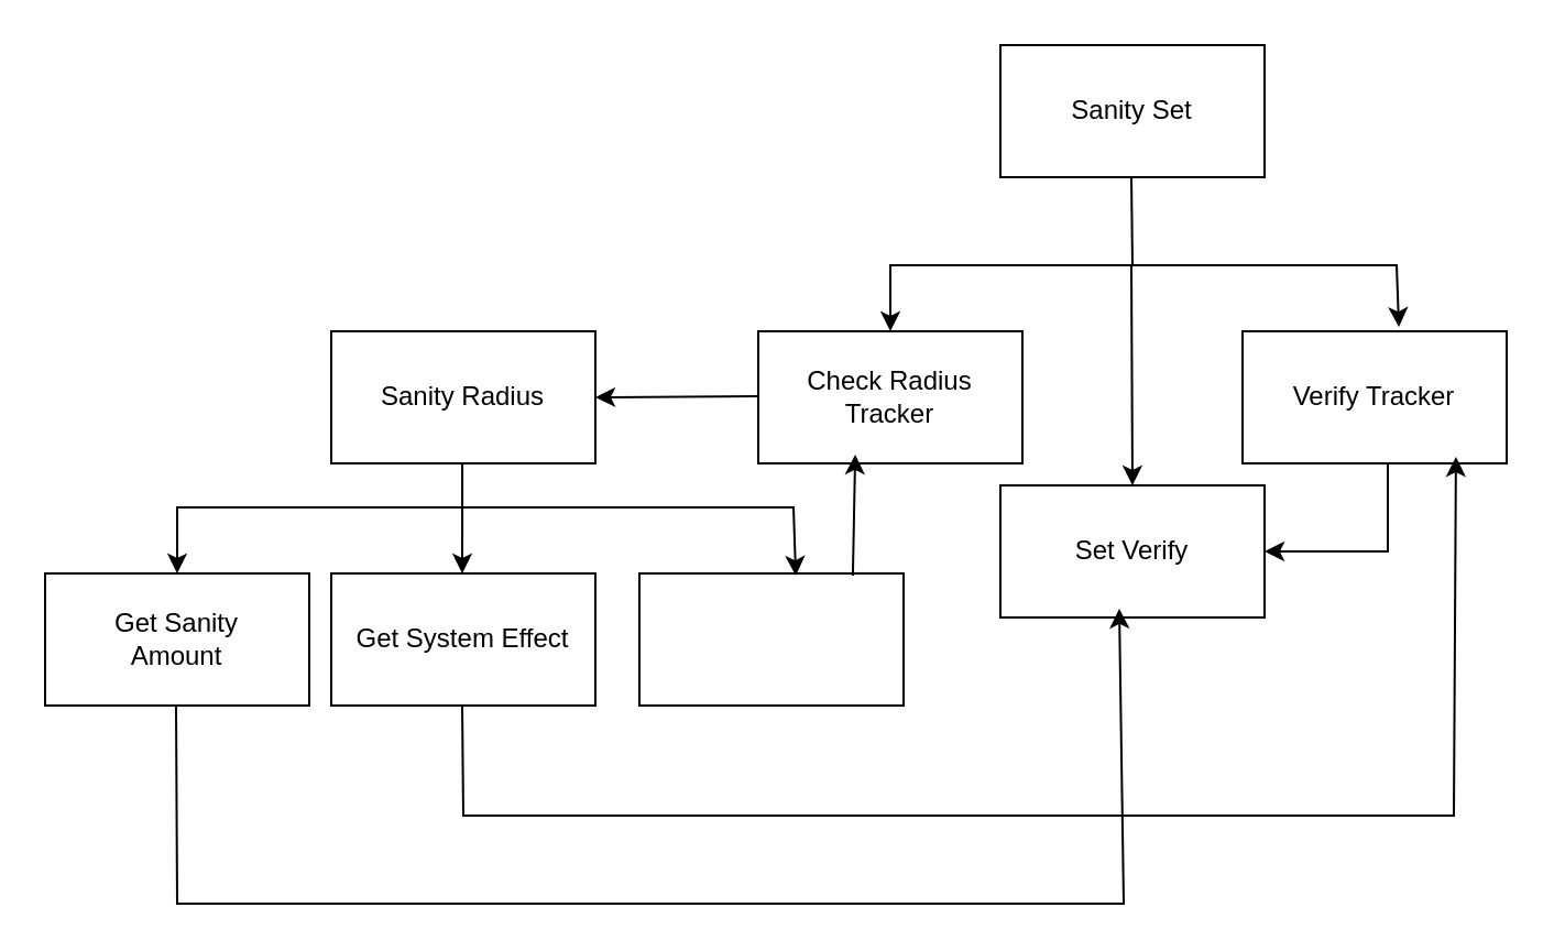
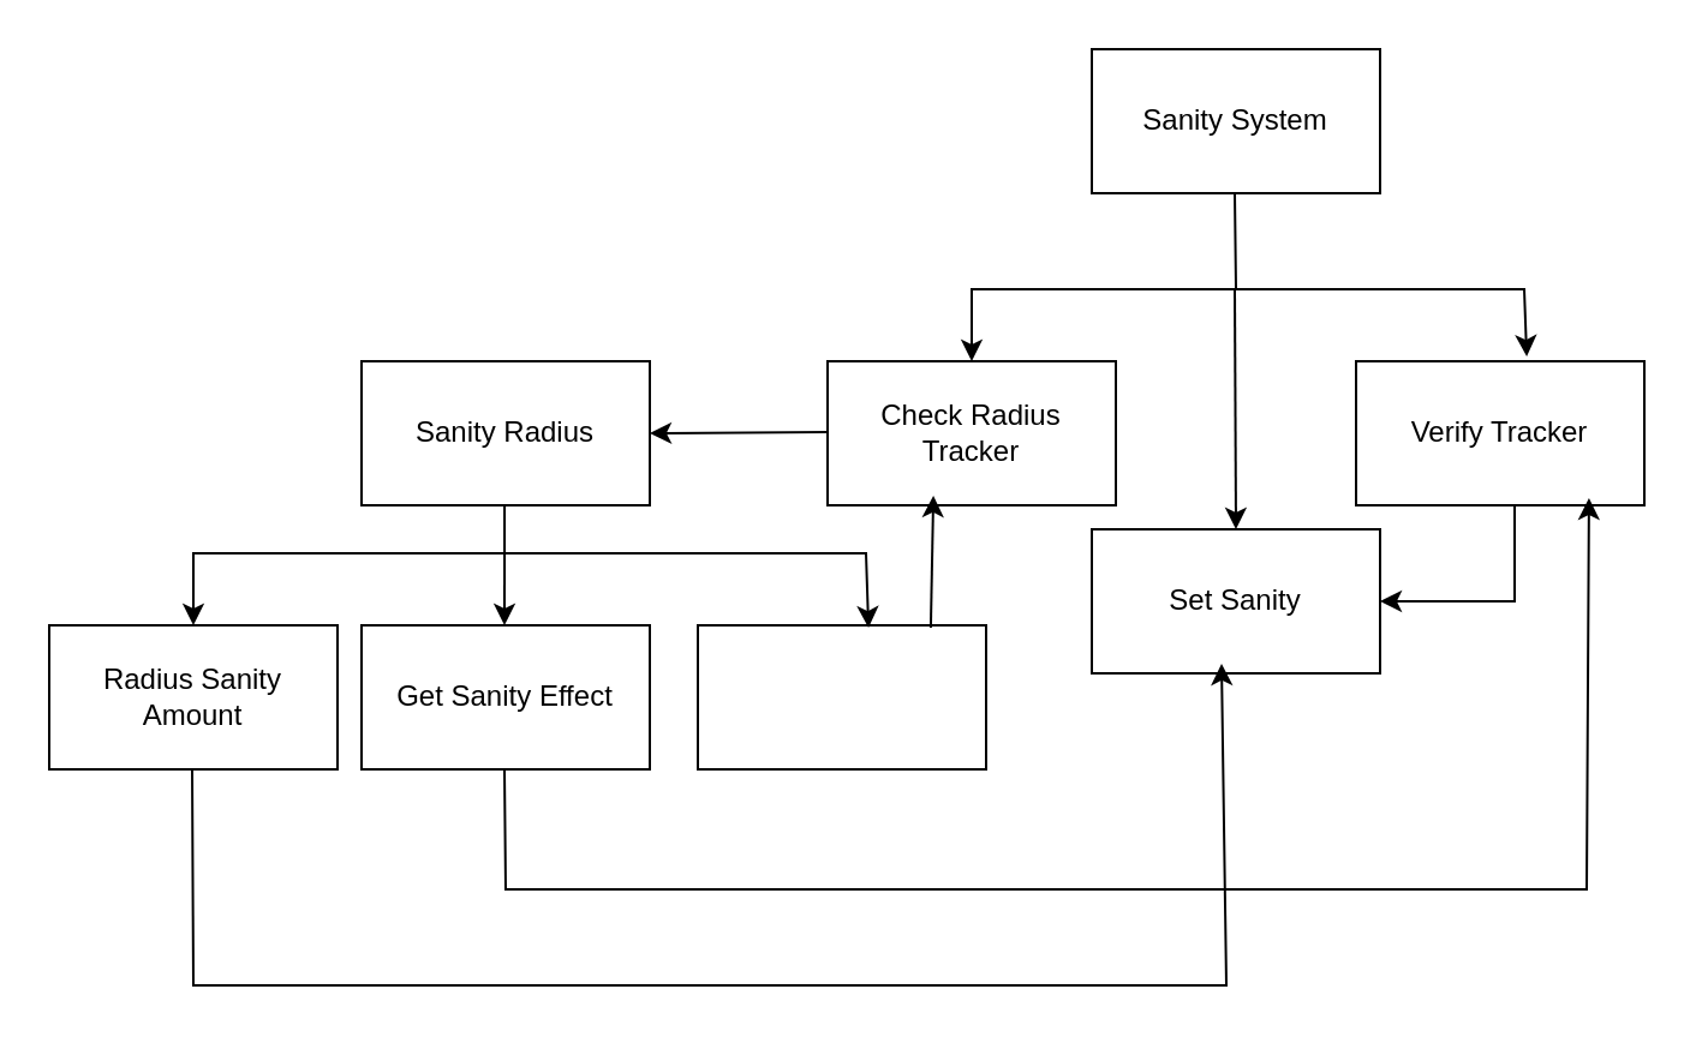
  <mxCell id="0" />
  <mxCell id="1" parent="0" />
  <mxCell id="2" value="" style="rounded=0;whiteSpace=wrap;html=1;" vertex="1" parent="1"><mxGeometry x="454" y="20" width="120" height="60" as="geometry" /></mxCell>
- <mxCell id="3" value="Sanity Set" style="text;html=1;align=center;verticalAlign=middle;whiteSpace=wrap;rounded=0;" vertex="1" parent="1"><mxGeometry x="464" y="30" width="100" height="40" as="geometry" /></mxCell>
+ <mxCell id="3" value="Sanity System" style="text;html=1;align=center;verticalAlign=middle;whiteSpace=wrap;rounded=0;" vertex="1" parent="1"><mxGeometry x="464" y="30" width="100" height="40" as="geometry" /></mxCell>
  <mxCell id="4" value="" style="endArrow=classic;html=1;rounded=0;entryX=0.5;entryY=0;entryDx=0;entryDy=0;" edge="1" parent="1" target="5"><mxGeometry width="50" height="50" relative="1" as="geometry"><mxPoint x="513.5" y="80" as="sourcePoint" /><mxPoint x="514" y="150" as="targetPoint" /><Array as="points"><mxPoint x="514" y="120" /><mxPoint x="404" y="120" /></Array></mxGeometry></mxCell>
  <mxCell id="5" value="" style="rounded=0;whiteSpace=wrap;html=1;" vertex="1" parent="1"><mxGeometry x="344" y="150" width="120" height="60" as="geometry" /></mxCell>
  <mxCell id="6" value="Check Radius Tracker" style="text;html=1;align=center;verticalAlign=middle;whiteSpace=wrap;rounded=0;" vertex="1" parent="1"><mxGeometry x="354" y="160" width="100" height="40" as="geometry" /></mxCell>
  <mxCell id="7" value="" style="endArrow=classic;html=1;rounded=0;" edge="1" parent="1"><mxGeometry width="50" height="50" relative="1" as="geometry"><mxPoint x="513.5" y="120" as="sourcePoint" /><mxPoint x="514" y="220" as="targetPoint" /></mxGeometry></mxCell>
  <mxCell id="8" value="" style="endArrow=classic;html=1;rounded=0;entryX=0.592;entryY=-0.033;entryDx=0;entryDy=0;entryPerimeter=0;" edge="1" parent="1" target="9"><mxGeometry width="50" height="50" relative="1" as="geometry"><mxPoint x="514" y="120" as="sourcePoint" /><mxPoint x="634" y="140" as="targetPoint" /><Array as="points"><mxPoint x="574" y="120" /><mxPoint x="634" y="120" /></Array></mxGeometry></mxCell>
  <mxCell id="9" value="" style="rounded=0;whiteSpace=wrap;html=1;" vertex="1" parent="1"><mxGeometry x="564" y="150" width="120" height="60" as="geometry" /></mxCell>
  <mxCell id="10" value="" style="rounded=0;whiteSpace=wrap;html=1;" vertex="1" parent="1"><mxGeometry x="454" y="220" width="120" height="60" as="geometry" /></mxCell>
- <mxCell id="11" value="Set Verify" style="text;html=1;align=center;verticalAlign=middle;whiteSpace=wrap;rounded=0;" vertex="1" parent="1"><mxGeometry x="464" y="230" width="100" height="40" as="geometry" /></mxCell>
+ <mxCell id="11" value="Set Sanity" style="text;html=1;align=center;verticalAlign=middle;whiteSpace=wrap;rounded=0;" vertex="1" parent="1"><mxGeometry x="464" y="230" width="100" height="40" as="geometry" /></mxCell>
  <mxCell id="12" value="Verify Tracker" style="text;html=1;align=center;verticalAlign=middle;whiteSpace=wrap;rounded=0;" vertex="1" parent="1"><mxGeometry x="574" y="160" width="100" height="40" as="geometry" /></mxCell>
  <mxCell id="13" value="" style="endArrow=classic;html=1;rounded=0;" edge="1" parent="1"><mxGeometry width="50" height="50" relative="1" as="geometry"><mxPoint x="344" y="179.5" as="sourcePoint" /><mxPoint x="270" y="180" as="targetPoint" /></mxGeometry></mxCell>
  <mxCell id="14" value="" style="rounded=0;whiteSpace=wrap;html=1;" vertex="1" parent="1"><mxGeometry x="150" y="150" width="120" height="60" as="geometry" /></mxCell>
  <mxCell id="15" value="" style="endArrow=classic;html=1;rounded=0;entryX=0.833;entryY=0;entryDx=0;entryDy=0;entryPerimeter=0;" edge="1" parent="1"><mxGeometry width="50" height="50" relative="1" as="geometry"><mxPoint x="209.54" y="210" as="sourcePoint" /><mxPoint x="209.5" y="260" as="targetPoint" /></mxGeometry></mxCell>
  <mxCell id="16" value="" style="rounded=0;whiteSpace=wrap;html=1;" vertex="1" parent="1"><mxGeometry x="150" y="260" width="120" height="60" as="geometry" /></mxCell>
  <mxCell id="17" value="Sanity Radius" style="text;html=1;align=center;verticalAlign=middle;whiteSpace=wrap;rounded=0;" vertex="1" parent="1"><mxGeometry x="160" y="160" width="100" height="40" as="geometry" /></mxCell>
- <mxCell id="18" value="Get System Effect" style="text;html=1;align=center;verticalAlign=middle;whiteSpace=wrap;rounded=0;" vertex="1" parent="1"><mxGeometry x="160" y="270" width="100" height="40" as="geometry" /></mxCell>
+ <mxCell id="18" value="Get Sanity Effect" style="text;html=1;align=center;verticalAlign=middle;whiteSpace=wrap;rounded=0;" vertex="1" parent="1"><mxGeometry x="160" y="270" width="100" height="40" as="geometry" /></mxCell>
  <mxCell id="19" value="" style="endArrow=classic;html=1;rounded=0;" edge="1" parent="1"><mxGeometry width="50" height="50" relative="1" as="geometry"><mxPoint x="210" y="230" as="sourcePoint" /><mxPoint x="80" y="260" as="targetPoint" /><Array as="points"><mxPoint x="80" y="230" /></Array></mxGeometry></mxCell>
  <mxCell id="20" value="" style="rounded=0;whiteSpace=wrap;html=1;" vertex="1" parent="1"><mxGeometry x="20" y="260" width="120" height="60" as="geometry" /></mxCell>
  <mxCell id="21" value="" style="rounded=0;whiteSpace=wrap;html=1;" vertex="1" parent="1"><mxGeometry x="290" y="260" width="120" height="60" as="geometry" /></mxCell>
  <mxCell id="22" value="" style="endArrow=classic;html=1;rounded=0;entryX=0.592;entryY=0.017;entryDx=0;entryDy=0;entryPerimeter=0;" edge="1" parent="1" target="21"><mxGeometry width="50" height="50" relative="1" as="geometry"><mxPoint x="210" y="230" as="sourcePoint" /><mxPoint x="330" y="250" as="targetPoint" /><Array as="points"><mxPoint x="360" y="230" /></Array></mxGeometry></mxCell>
- <mxCell id="23" value="Get Sanity Amount" style="text;html=1;align=center;verticalAlign=middle;whiteSpace=wrap;rounded=0;" vertex="1" parent="1"><mxGeometry x="30" y="270" width="100" height="40" as="geometry" /></mxCell>
+ <mxCell id="23" value="Radius Sanity Amount" style="text;html=1;align=center;verticalAlign=middle;whiteSpace=wrap;rounded=0;" vertex="1" parent="1"><mxGeometry x="30" y="270" width="100" height="40" as="geometry" /></mxCell>
  <mxCell id="24" value="" style="endArrow=classic;html=1;rounded=0;entryX=0.45;entryY=0.933;entryDx=0;entryDy=0;entryPerimeter=0;" edge="1" parent="1" target="10"><mxGeometry width="50" height="50" relative="1" as="geometry"><mxPoint x="79.5" y="320" as="sourcePoint" /><mxPoint x="550" y="410" as="targetPoint" /><Array as="points"><mxPoint x="80" y="410" /><mxPoint x="510" y="410" /></Array></mxGeometry></mxCell>
  <mxCell id="25" value="" style="endArrow=classic;html=1;rounded=0;exitX=0.808;exitY=0.017;exitDx=0;exitDy=0;exitPerimeter=0;entryX=0.367;entryY=0.933;entryDx=0;entryDy=0;entryPerimeter=0;" edge="1" parent="1" source="21" target="5"><mxGeometry width="50" height="50" relative="1" as="geometry"><mxPoint x="383" y="250" as="sourcePoint" /><mxPoint x="383" y="210" as="targetPoint" /></mxGeometry></mxCell>
  <mxCell id="26" value="" style="endArrow=classic;html=1;rounded=0;entryX=1;entryY=0.5;entryDx=0;entryDy=0;" edge="1" parent="1" target="10"><mxGeometry width="50" height="50" relative="1" as="geometry"><mxPoint x="630" y="210" as="sourcePoint" /><mxPoint x="630" y="260" as="targetPoint" /><Array as="points"><mxPoint x="630" y="250" /></Array></mxGeometry></mxCell>
  <mxCell id="27" value="" style="endArrow=classic;html=1;rounded=0;entryX=0.808;entryY=0.95;entryDx=0;entryDy=0;entryPerimeter=0;" edge="1" parent="1" target="9"><mxGeometry width="50" height="50" relative="1" as="geometry"><mxPoint x="209.5" y="320" as="sourcePoint" /><mxPoint x="630" y="290" as="targetPoint" /><Array as="points"><mxPoint x="210" y="370" /><mxPoint x="660" y="370" /></Array></mxGeometry></mxCell>
